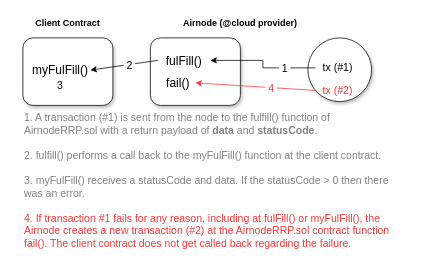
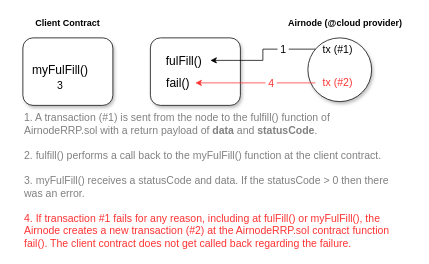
  <mxCell id="0" />
  <mxCell id="1" parent="0" />
  <mxCell id="2" value="" style="rounded=1;whiteSpace=wrap;html=1;align=center;verticalAlign=middle;fontSize=14;shadow=1;" vertex="1" parent="1"><mxGeometry x="30" y="50" width="120" height="90" as="geometry" /></mxCell>
  <mxCell id="3" value="Client Contract" style="text;html=1;strokeColor=none;fillColor=none;align=center;verticalAlign=middle;whiteSpace=wrap;rounded=0;fontStyle=1" vertex="1" parent="1"><mxGeometry x="20" y="20" width="140" height="20" as="geometry" /></mxCell>
  <mxCell id="4" style="edgeStyle=orthogonalEdgeStyle;rounded=0;orthogonalLoop=1;jettySize=auto;html=1;exitX=0.5;exitY=1;exitDx=0;exitDy=0;fontSize=14;" edge="1" parent="1" source="2" target="2"><mxGeometry relative="1" as="geometry" /></mxCell>
  <mxCell id="5" value="&lt;font style=&quot;font-size: 16px&quot;&gt;&lt;br&gt;&lt;/font&gt;" style="rounded=1;whiteSpace=wrap;html=1;fontSize=14;align=center;verticalAlign=middle;shadow=1;" vertex="1" parent="1"><mxGeometry x="200" y="50" width="120" height="90" as="geometry" /></mxCell>
- <mxCell id="6" value="Airnode (@cloud provider)" style="text;html=1;strokeColor=none;fillColor=none;align=center;verticalAlign=middle;whiteSpace=wrap;rounded=0;fontStyle=1" vertex="1" parent="1"><mxGeometry x="230" y="20" width="180" height="20" as="geometry" /></mxCell>
+ <mxCell id="6" value="Airnode (@cloud provider)" style="text;html=1;strokeColor=none;fillColor=none;align=center;verticalAlign=middle;whiteSpace=wrap;rounded=0;fontStyle=1" vertex="1" parent="1"><mxGeometry x="370" y="20" width="180" height="20" as="geometry" /></mxCell>
  <mxCell id="7" value="" style="ellipse;whiteSpace=wrap;html=1;aspect=fixed;fontSize=14;align=center;shadow=1;" vertex="1" parent="1"><mxGeometry x="410" y="50" width="85" height="85" as="geometry" /></mxCell>
  <mxCell id="8" value="&lt;font style=&quot;font-size: 16px&quot;&gt;fulFill()&lt;/font&gt;" style="text;html=1;strokeColor=none;fillColor=none;align=center;verticalAlign=middle;whiteSpace=wrap;rounded=0;shadow=1;fontSize=14;" vertex="1" parent="1"><mxGeometry x="210" y="60" width="70" height="40" as="geometry" /></mxCell>
  <mxCell id="9" value="&lt;font color=&quot;#808080&quot;&gt;1. A transaction (#1) is sent from the node to the fulfill() function of AirnodeRRP.sol with a return payload of &lt;b&gt;data&lt;/b&gt; and &lt;b&gt;statusCode&lt;/b&gt;.&lt;br&gt;&lt;br&gt;2. fulfill() performs a call back to the myFulFill() function at the client contract.&lt;br&gt;&lt;br&gt;3.&amp;nbsp;&lt;/font&gt;&lt;font color=&quot;#808080&quot;&gt;myFulFill() receives a statusCode and data. If the statusCode &amp;gt; 0 then there was an error.&amp;nbsp;&lt;/font&gt;&lt;br&gt;&lt;br&gt;&lt;font color=&quot;#ff3333&quot;&gt;4. If transaction #1 fails for any reason, including at fulFill() or myFulFill(), the Airnode creates a new transaction (#2) at the AirnodeRRP.sol contract function fail(). The client contract does not get called back regarding the failure.&lt;/font&gt;" style="text;html=1;strokeColor=none;fillColor=none;align=left;verticalAlign=middle;whiteSpace=wrap;rounded=0;shadow=1;fontSize=14;" vertex="1" parent="1"><mxGeometry x="30" y="150" width="505" height="180" as="geometry" /></mxCell>
  <mxCell id="10" value="&lt;font style=&quot;font-size: 16px&quot;&gt;myFulFill()&lt;/font&gt;" style="text;html=1;strokeColor=none;fillColor=none;align=center;verticalAlign=middle;whiteSpace=wrap;rounded=0;shadow=1;fontSize=14;" vertex="1" parent="1"><mxGeometry x="40" y="83" width="80" height="20" as="geometry" /></mxCell>
- <mxCell id="11" value="" style="endArrow=classic;html=1;fontSize=14;entryX=1;entryY=0.5;entryDx=0;entryDy=0;exitX=0;exitY=0.5;exitDx=0;exitDy=0;" edge="1" parent="1" source="8" target="10"><mxGeometry width="50" height="50" relative="1" as="geometry"><mxPoint x="220" y="70" as="sourcePoint" /><mxPoint x="130" y="90" as="targetPoint" /></mxGeometry></mxCell>
- <mxCell id="12" value="&amp;nbsp;2&amp;nbsp;" style="edgeLabel;html=1;align=center;verticalAlign=middle;resizable=0;points=[];fontSize=14;" vertex="1" connectable="0" parent="11"><mxGeometry x="-0.154" y="1" relative="1" as="geometry"><mxPoint x="-1" as="offset" /></mxGeometry></mxCell>
  <mxCell id="13" value="&lt;font style=&quot;font-size: 16px&quot;&gt;fail()&lt;/font&gt;" style="text;html=1;strokeColor=none;fillColor=none;align=center;verticalAlign=middle;whiteSpace=wrap;rounded=0;shadow=1;fontSize=14;" vertex="1" parent="1"><mxGeometry x="207" y="90" width="60" height="40" as="geometry" /></mxCell>
  <mxCell id="14" value="3" style="text;html=1;strokeColor=none;fillColor=none;align=center;verticalAlign=middle;whiteSpace=wrap;rounded=0;shadow=1;fontSize=14;" vertex="1" parent="1"><mxGeometry x="60" y="103" width="40" height="20" as="geometry" /></mxCell>
- <mxCell id="15" value="tx (#2)" style="text;html=1;strokeColor=none;fillColor=none;align=center;verticalAlign=middle;whiteSpace=wrap;rounded=0;shadow=1;fontSize=14;fontColor=#FF3333;" vertex="1" parent="1"><mxGeometry x="420" y="110" width="60" height="20" as="geometry" /></mxCell>
- <mxCell id="16" value="tx (#1)" style="text;html=1;strokeColor=none;fillColor=none;align=center;verticalAlign=middle;whiteSpace=wrap;rounded=0;shadow=1;fontSize=14;" vertex="1" parent="1"><mxGeometry x="420" y="80" width="60" height="20" as="geometry" /></mxCell>
+ <mxCell id="15" value="tx (#2)" style="text;html=1;strokeColor=none;fillColor=none;align=center;verticalAlign=middle;whiteSpace=wrap;rounded=0;shadow=1;fontSize=14;fontColor=#FF3333;" vertex="1" parent="1"><mxGeometry x="420" y="100" width="60" height="20" as="geometry" /></mxCell>
+ <mxCell id="16" value="tx (#1)" style="text;html=1;strokeColor=none;fillColor=none;align=center;verticalAlign=middle;whiteSpace=wrap;rounded=0;shadow=1;fontSize=14;" vertex="1" parent="1"><mxGeometry x="420" y="55" width="60" height="20" as="geometry" /></mxCell>
  <mxCell id="17" value="" style="edgeStyle=orthogonalEdgeStyle;rounded=0;orthogonalLoop=1;jettySize=auto;html=1;fontSize=14;entryX=1;entryY=0.5;entryDx=0;entryDy=0;exitX=0;exitY=0.5;exitDx=0;exitDy=0;" edge="1" parent="1" source="16" target="8"><mxGeometry relative="1" as="geometry"><mxPoint x="365" y="80" as="targetPoint" /></mxGeometry></mxCell>
  <mxCell id="18" value="&amp;nbsp;1&amp;nbsp;" style="edgeLabel;html=1;align=center;verticalAlign=middle;resizable=0;points=[];fontSize=14;" vertex="1" connectable="0" parent="17"><mxGeometry x="-0.436" relative="1" as="geometry"><mxPoint as="offset" /></mxGeometry></mxCell>
  <mxCell id="19" value="" style="endArrow=classic;html=1;fontSize=14;strokeColor=#FF3333;fontColor=#FF3333;exitX=0;exitY=0.5;exitDx=0;exitDy=0;" edge="1" parent="1" source="15"><mxGeometry width="50" height="50" relative="1" as="geometry"><mxPoint x="412" y="110" as="sourcePoint" /><mxPoint x="260" y="110" as="targetPoint" /></mxGeometry></mxCell>
  <mxCell id="20" value="&lt;font color=&quot;#ff3333&quot;&gt;&amp;nbsp;4&amp;nbsp;&lt;/font&gt;" style="edgeLabel;html=1;align=center;verticalAlign=middle;resizable=0;points=[];fontSize=14;" vertex="1" connectable="0" parent="19"><mxGeometry x="-0.25" relative="1" as="geometry"><mxPoint as="offset" /></mxGeometry></mxCell>
